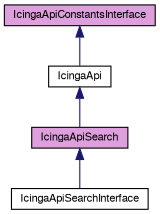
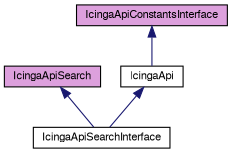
  digraph {
    node [color=black fillcolor=plum fontname=FreeSans fontsize=10 shape=record style=filled]
    edge [color=midnightblue dir=back fontname=FreeSans fontsize=10 labelfontname=FreeSans labelfontsize=10 style=solid]
    n1 [fontcolor=black height=0.2 label=IcingaApiSearch width=0.4]
    n2 [fillcolor=white height=0.2 label=IcingaApiSearchInterface width=0.4]
    n3 [fillcolor=white height=0.2 label=IcingaApi width=0.4]
    n4 [height=0.2 label=IcingaApiConstantsInterface width=0.4]
    n1 -> n2
-   n3 -> n1
+   n3 -> n2
    n4 -> n3
  }
